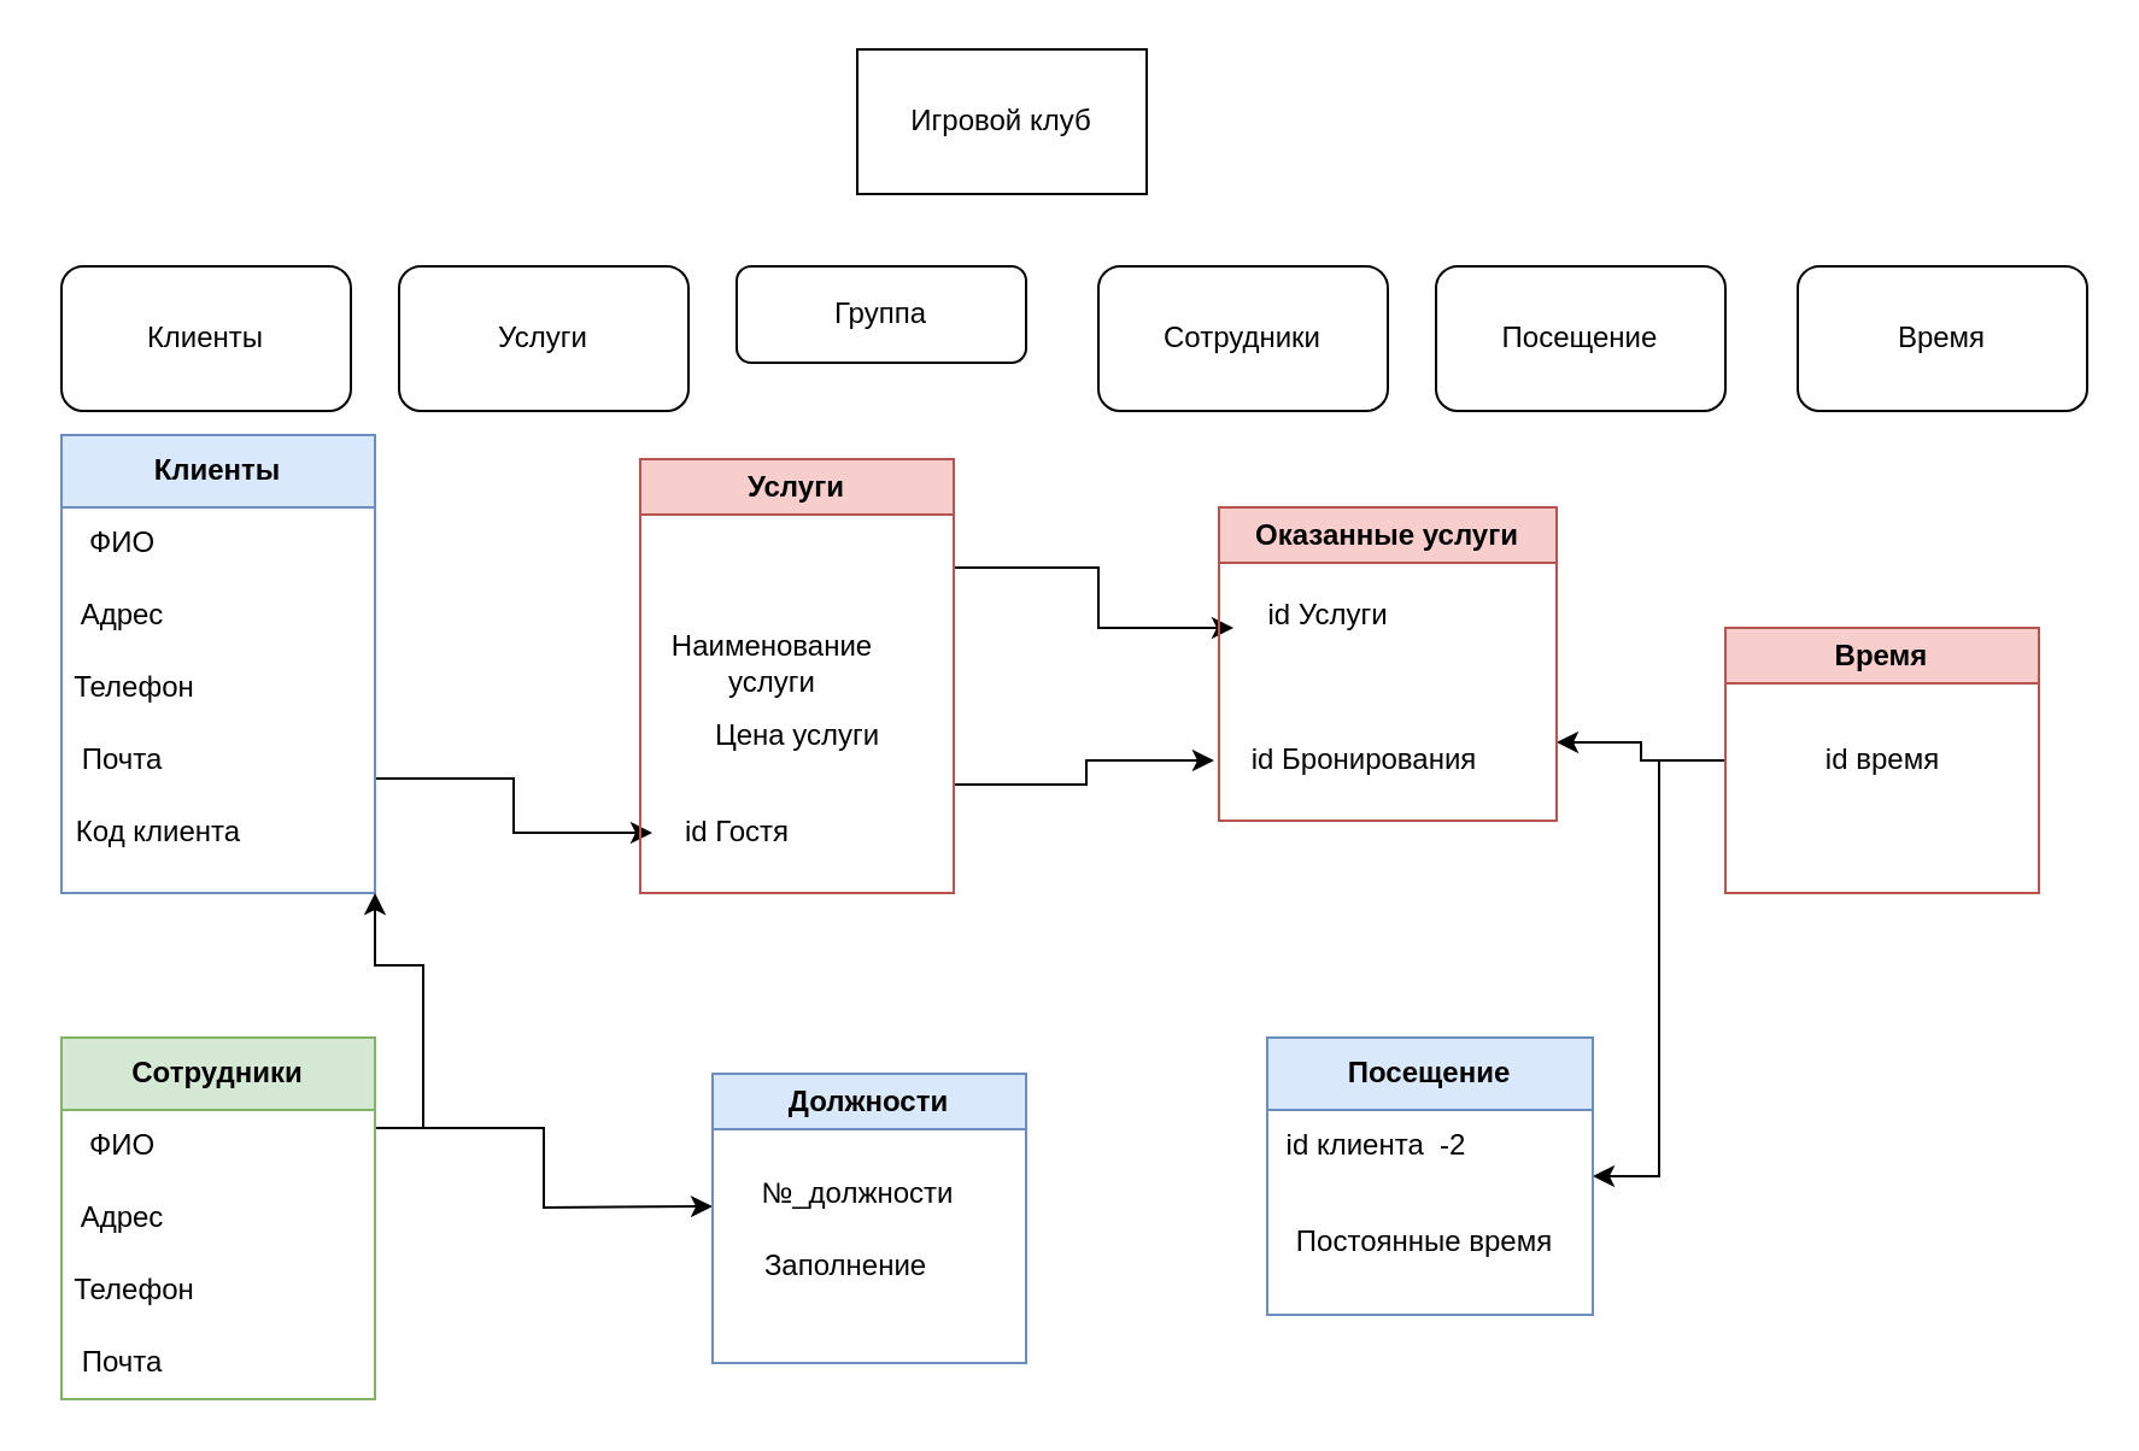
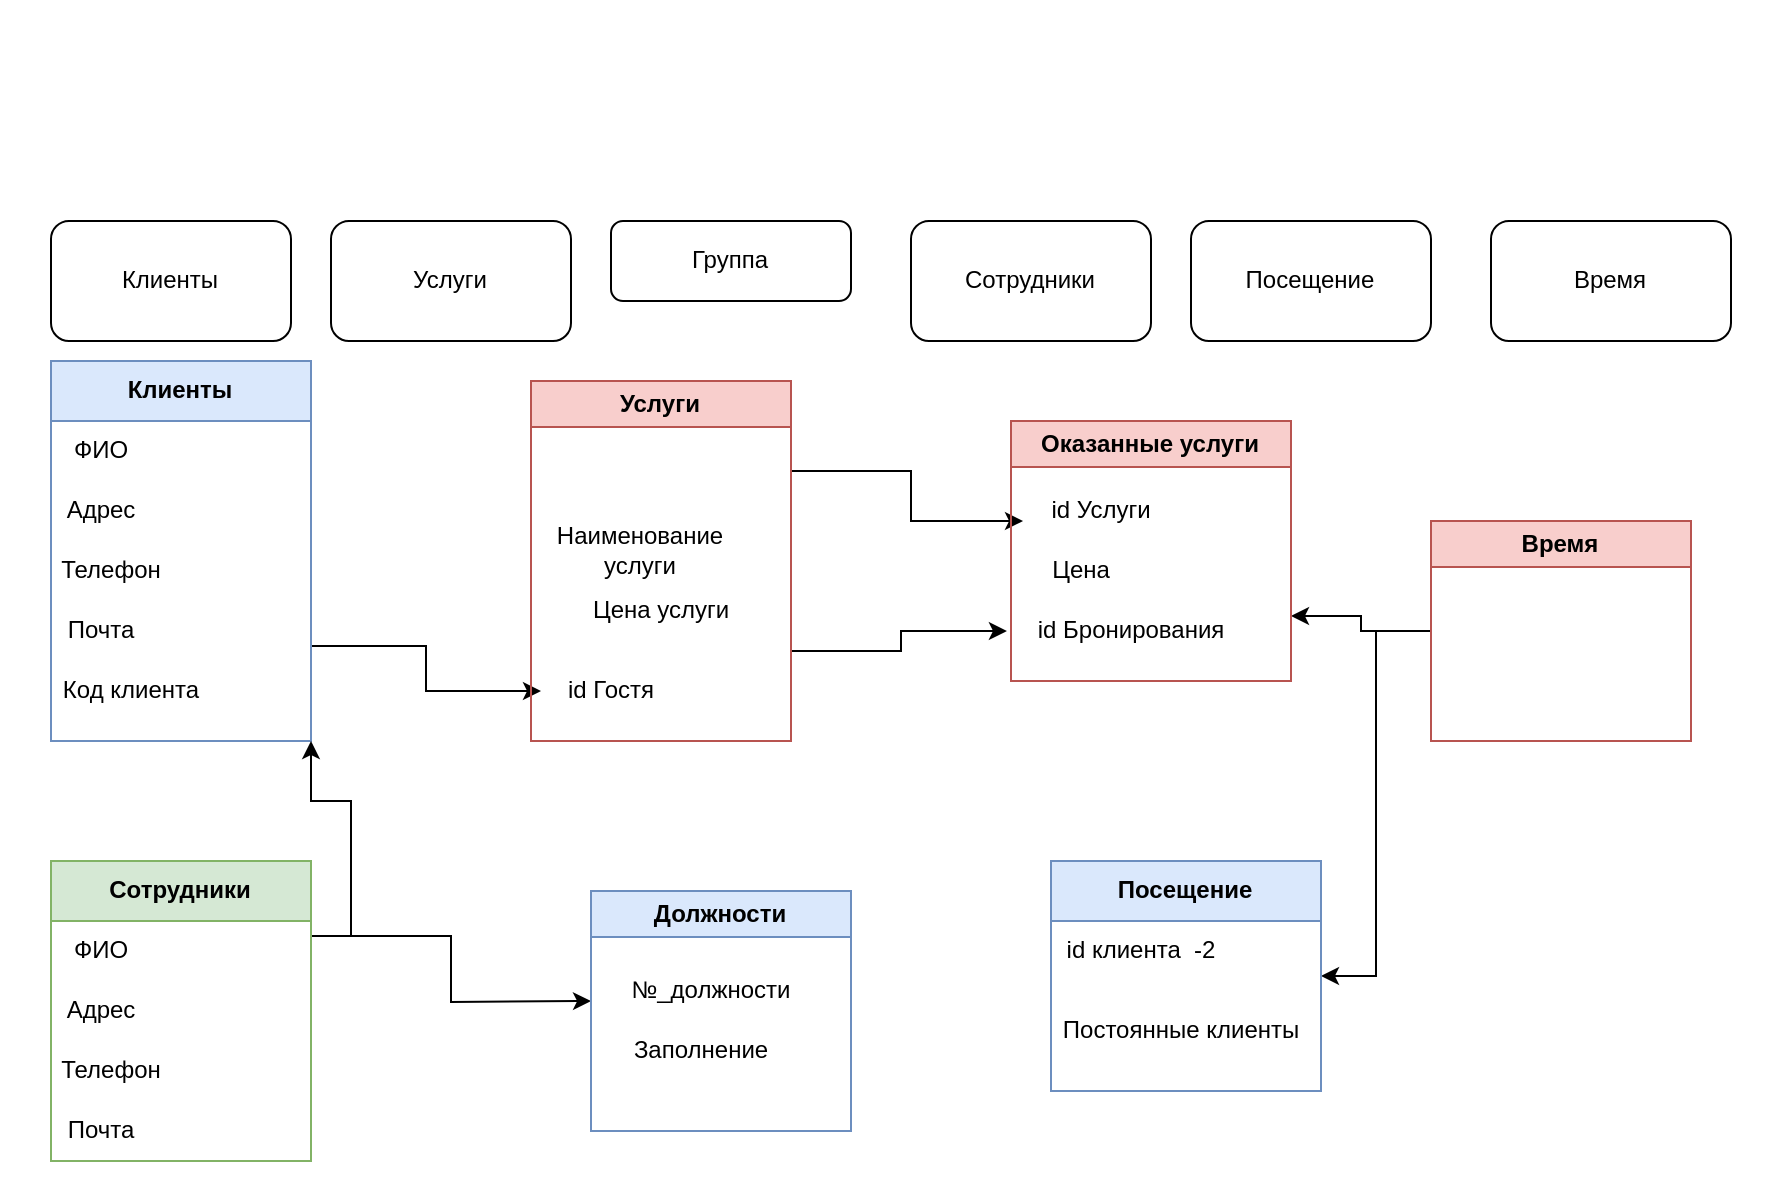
  <mxCell id="0" />
  <mxCell id="1" parent="0" />
- <mxCell id="2" value="Игровой клуб&lt;br&gt;" style="rounded=0;whiteSpace=wrap;html=1;labelBackgroundColor=none;" vertex="1" parent="1"><mxGeometry x="355" y="20" width="120" height="60" as="geometry" /></mxCell>
  <mxCell id="3" value="Клиенты" style="rounded=1;whiteSpace=wrap;html=1;labelBackgroundColor=none;" vertex="1" parent="1"><mxGeometry x="25" y="110" width="120" height="60" as="geometry" /></mxCell>
  <mxCell id="4" value="Группа" style="rounded=1;whiteSpace=wrap;html=1;labelBackgroundColor=none;" vertex="1" parent="1"><mxGeometry x="305" y="110" width="120" height="40" as="geometry" /></mxCell>
  <mxCell id="5" value="Сотрудники" style="rounded=1;whiteSpace=wrap;html=1;labelBackgroundColor=none;" vertex="1" parent="1"><mxGeometry x="455" y="110" width="120" height="60" as="geometry" /></mxCell>
  <mxCell id="6" value="Посещение" style="rounded=1;whiteSpace=wrap;html=1;labelBackgroundColor=none;" vertex="1" parent="1"><mxGeometry x="595" y="110" width="120" height="60" as="geometry" /></mxCell>
  <mxCell id="7" style="edgeStyle=orthogonalEdgeStyle;rounded=0;orthogonalLoop=1;jettySize=auto;html=1;exitX=1;exitY=0.75;exitDx=0;exitDy=0;" edge="1" parent="1" source="8" target="19"><mxGeometry relative="1" as="geometry" /></mxCell>
  <mxCell id="8" value="Клиенты" style="swimlane;whiteSpace=wrap;html=1;labelBackgroundColor=none;startSize=30;fillColor=#dae8fc;strokeColor=#6c8ebf;" vertex="1" parent="1"><mxGeometry x="25" y="180" width="130" height="190" as="geometry" /></mxCell>
  <mxCell id="9" value="ФИО" style="text;html=1;align=center;verticalAlign=middle;resizable=0;points=[];autosize=1;strokeColor=none;fillColor=none;" vertex="1" parent="8"><mxGeometry y="30" width="50" height="30" as="geometry" /></mxCell>
  <mxCell id="10" value="Адрес" style="text;html=1;align=center;verticalAlign=middle;resizable=0;points=[];autosize=1;strokeColor=none;fillColor=none;" vertex="1" parent="8"><mxGeometry x="-5" y="60" width="60" height="30" as="geometry" /></mxCell>
  <mxCell id="11" value="Телефон" style="text;html=1;align=center;verticalAlign=middle;resizable=0;points=[];autosize=1;strokeColor=none;fillColor=none;" vertex="1" parent="8"><mxGeometry x="-5" y="90" width="70" height="30" as="geometry" /></mxCell>
  <mxCell id="12" value="Почта&lt;br&gt;" style="text;html=1;align=center;verticalAlign=middle;resizable=0;points=[];autosize=1;strokeColor=none;fillColor=none;" vertex="1" parent="8"><mxGeometry x="-5" y="120" width="60" height="30" as="geometry" /></mxCell>
  <mxCell id="13" value="Код клиента" style="text;html=1;align=center;verticalAlign=middle;resizable=0;points=[];autosize=1;strokeColor=none;fillColor=none;" vertex="1" parent="8"><mxGeometry x="-5" y="150" width="90" height="30" as="geometry" /></mxCell>
  <mxCell id="14" style="edgeStyle=orthogonalEdgeStyle;rounded=0;orthogonalLoop=1;jettySize=auto;html=1;exitX=1;exitY=0.25;exitDx=0;exitDy=0;entryX=-0.057;entryY=0.667;entryDx=0;entryDy=0;entryPerimeter=0;" edge="1" parent="1" source="16" target="40"><mxGeometry relative="1" as="geometry" /></mxCell>
  <mxCell id="15" style="edgeStyle=orthogonalEdgeStyle;rounded=0;orthogonalLoop=1;jettySize=auto;html=1;exitX=1;exitY=0.75;exitDx=0;exitDy=0;entryX=-0.017;entryY=0.5;entryDx=0;entryDy=0;entryPerimeter=0;" edge="1" parent="1" source="16" target="42"><mxGeometry relative="1" as="geometry" /></mxCell>
  <mxCell id="16" value="Услуги" style="swimlane;whiteSpace=wrap;html=1;labelBackgroundColor=none;fillColor=#f8cecc;strokeColor=#b85450;" vertex="1" parent="1"><mxGeometry x="265" y="190" width="130" height="180" as="geometry" /></mxCell>
  <mxCell id="17" value="Наименование услуги&lt;br&gt;" style="text;html=1;strokeColor=none;fillColor=none;align=center;verticalAlign=middle;whiteSpace=wrap;rounded=0;" vertex="1" parent="16"><mxGeometry x="25" y="80" width="60" height="10" as="geometry" /></mxCell>
  <mxCell id="18" value="Цена услуги" style="text;html=1;align=center;verticalAlign=middle;resizable=0;points=[];autosize=1;strokeColor=none;fillColor=none;" vertex="1" parent="16"><mxGeometry x="20" y="100" width="90" height="30" as="geometry" /></mxCell>
  <mxCell id="19" value="id Гостя" style="text;html=1;align=center;verticalAlign=middle;resizable=0;points=[];autosize=1;strokeColor=none;fillColor=none;" vertex="1" parent="16"><mxGeometry x="5" y="140" width="70" height="30" as="geometry" /></mxCell>
  <mxCell id="20" value="Время&lt;br&gt;" style="rounded=1;whiteSpace=wrap;html=1;labelBackgroundColor=none;" vertex="1" parent="1"><mxGeometry x="745" y="110" width="120" height="60" as="geometry" /></mxCell>
  <mxCell id="21" style="edgeStyle=orthogonalEdgeStyle;rounded=0;orthogonalLoop=1;jettySize=auto;html=1;exitX=0;exitY=0.5;exitDx=0;exitDy=0;entryX=1;entryY=0.75;entryDx=0;entryDy=0;" edge="1" parent="1" source="23" target="39"><mxGeometry relative="1" as="geometry" /></mxCell>
  <mxCell id="22" style="edgeStyle=orthogonalEdgeStyle;rounded=0;orthogonalLoop=1;jettySize=auto;html=1;exitX=0;exitY=0.5;exitDx=0;exitDy=0;entryX=1;entryY=0.5;entryDx=0;entryDy=0;" edge="1" parent="1" source="23" target="35"><mxGeometry relative="1" as="geometry" /></mxCell>
  <mxCell id="23" value="Время&lt;br&gt;" style="swimlane;whiteSpace=wrap;html=1;labelBackgroundColor=none;fillColor=#f8cecc;strokeColor=#b85450;" vertex="1" parent="1"><mxGeometry x="715" y="260" width="130" height="110" as="geometry" /></mxCell>
- <mxCell id="24" value="id время" style="text;html=1;align=center;verticalAlign=middle;resizable=0;points=[];autosize=1;strokeColor=none;fillColor=none;" vertex="1" parent="23"><mxGeometry x="30" y="40" width="70" height="30" as="geometry" /></mxCell>
  <mxCell id="25" style="edgeStyle=orthogonalEdgeStyle;rounded=0;orthogonalLoop=1;jettySize=auto;html=1;exitX=1;exitY=0.25;exitDx=0;exitDy=0;" edge="1" parent="1" source="27"><mxGeometry relative="1" as="geometry"><mxPoint x="295" y="500" as="targetPoint" /></mxGeometry></mxCell>
  <mxCell id="26" style="edgeStyle=orthogonalEdgeStyle;rounded=0;orthogonalLoop=1;jettySize=auto;html=1;exitX=1;exitY=0.25;exitDx=0;exitDy=0;entryX=1;entryY=1;entryDx=0;entryDy=0;" edge="1" parent="1" source="27" target="8"><mxGeometry relative="1" as="geometry" /></mxCell>
  <mxCell id="27" value="Сотрудники" style="swimlane;whiteSpace=wrap;html=1;labelBackgroundColor=none;startSize=30;fillColor=#d5e8d4;strokeColor=#82b366;" vertex="1" parent="1"><mxGeometry x="25" y="430" width="130" height="150" as="geometry" /></mxCell>
  <mxCell id="28" value="ФИО" style="text;html=1;align=center;verticalAlign=middle;resizable=0;points=[];autosize=1;strokeColor=none;fillColor=none;" vertex="1" parent="27"><mxGeometry y="30" width="50" height="30" as="geometry" /></mxCell>
  <mxCell id="29" value="Адрес" style="text;html=1;align=center;verticalAlign=middle;resizable=0;points=[];autosize=1;strokeColor=none;fillColor=none;" vertex="1" parent="27"><mxGeometry x="-5" y="60" width="60" height="30" as="geometry" /></mxCell>
  <mxCell id="30" value="Телефон" style="text;html=1;align=center;verticalAlign=middle;resizable=0;points=[];autosize=1;strokeColor=none;fillColor=none;" vertex="1" parent="27"><mxGeometry x="-5" y="90" width="70" height="30" as="geometry" /></mxCell>
  <mxCell id="31" value="Почта&lt;br&gt;" style="text;html=1;align=center;verticalAlign=middle;resizable=0;points=[];autosize=1;strokeColor=none;fillColor=none;" vertex="1" parent="27"><mxGeometry x="-5" y="120" width="60" height="30" as="geometry" /></mxCell>
  <mxCell id="32" value="Должности" style="swimlane;whiteSpace=wrap;html=1;labelBackgroundColor=none;fillColor=#dae8fc;strokeColor=#6c8ebf;" vertex="1" parent="1"><mxGeometry x="295" y="445" width="130" height="120" as="geometry" /></mxCell>
  <mxCell id="33" value="№_должности" style="text;html=1;align=center;verticalAlign=middle;resizable=0;points=[];autosize=1;strokeColor=none;fillColor=none;" vertex="1" parent="32"><mxGeometry x="10" y="35" width="100" height="30" as="geometry" /></mxCell>
  <mxCell id="34" value="Заполнение" style="text;html=1;align=center;verticalAlign=middle;resizable=0;points=[];autosize=1;strokeColor=none;fillColor=none;" vertex="1" parent="32"><mxGeometry x="10" y="65" width="90" height="30" as="geometry" /></mxCell>
  <mxCell id="35" value="Посещение" style="swimlane;whiteSpace=wrap;html=1;labelBackgroundColor=none;startSize=30;fillColor=#dae8fc;strokeColor=#6c8ebf;" vertex="1" parent="1"><mxGeometry x="525" y="430" width="135" height="115" as="geometry" /></mxCell>
- <mxCell id="36" value="Постоянные время" style="text;html=1;align=center;verticalAlign=middle;resizable=0;points=[];autosize=1;strokeColor=none;fillColor=none;" vertex="1" parent="35"><mxGeometry x="-5" y="70" width="140" height="30" as="geometry" /></mxCell>
+ <mxCell id="36" value="Постоянные клиенты" style="text;html=1;align=center;verticalAlign=middle;resizable=0;points=[];autosize=1;strokeColor=none;fillColor=none;" vertex="1" parent="35"><mxGeometry x="-5" y="70" width="140" height="30" as="geometry" /></mxCell>
  <mxCell id="37" value="id клиента&amp;nbsp; -2" style="text;html=1;align=center;verticalAlign=middle;resizable=0;points=[];autosize=1;strokeColor=none;fillColor=none;" vertex="1" parent="35"><mxGeometry x="-5" y="30" width="100" height="30" as="geometry" /></mxCell>
  <mxCell id="38" value="Услуги&lt;br&gt;" style="rounded=1;whiteSpace=wrap;html=1;labelBackgroundColor=none;" vertex="1" parent="1"><mxGeometry x="165" y="110" width="120" height="60" as="geometry" /></mxCell>
  <mxCell id="39" value="Оказанные услуги" style="swimlane;whiteSpace=wrap;html=1;labelBackgroundColor=none;fillColor=#f8cecc;strokeColor=#b85450;" vertex="1" parent="1"><mxGeometry x="505" y="210" width="140" height="130" as="geometry" /></mxCell>
  <mxCell id="40" value="id Услуги" style="text;html=1;align=center;verticalAlign=middle;resizable=0;points=[];autosize=1;strokeColor=none;fillColor=none;" vertex="1" parent="39"><mxGeometry x="10" y="30" width="70" height="30" as="geometry" /></mxCell>
+ <mxCell id="41" value="Цена" style="text;html=1;align=center;verticalAlign=middle;resizable=0;points=[];autosize=1;strokeColor=none;fillColor=none;" vertex="1" parent="39"><mxGeometry x="10" y="60" width="50" height="30" as="geometry" /></mxCell>
  <mxCell id="42" value="id Бронирования" style="text;html=1;align=center;verticalAlign=middle;resizable=0;points=[];autosize=1;strokeColor=none;fillColor=none;" vertex="1" parent="39"><mxGeometry y="90" width="120" height="30" as="geometry" /></mxCell>
